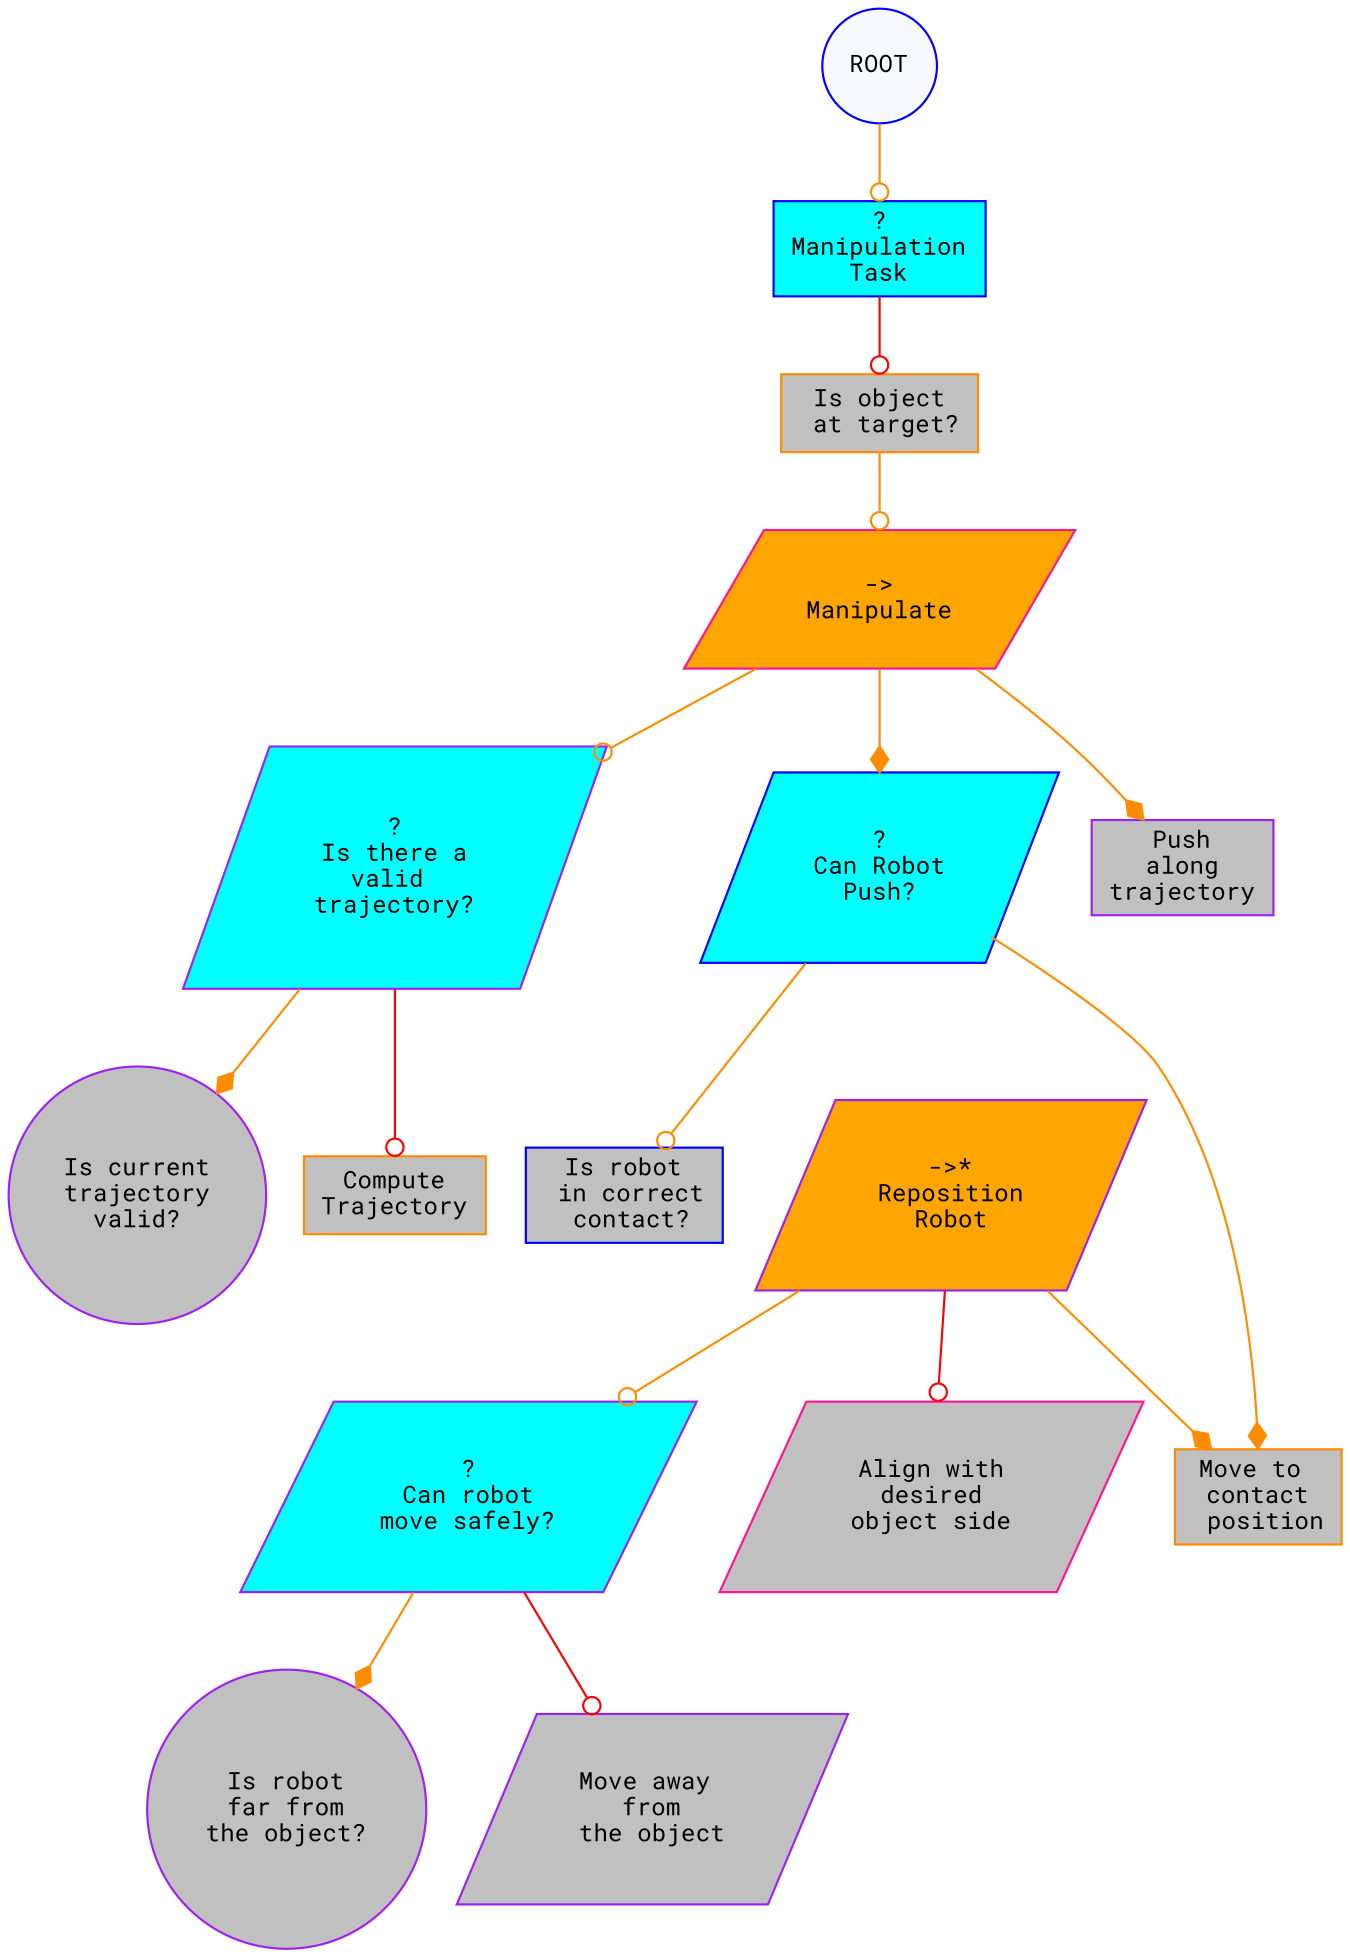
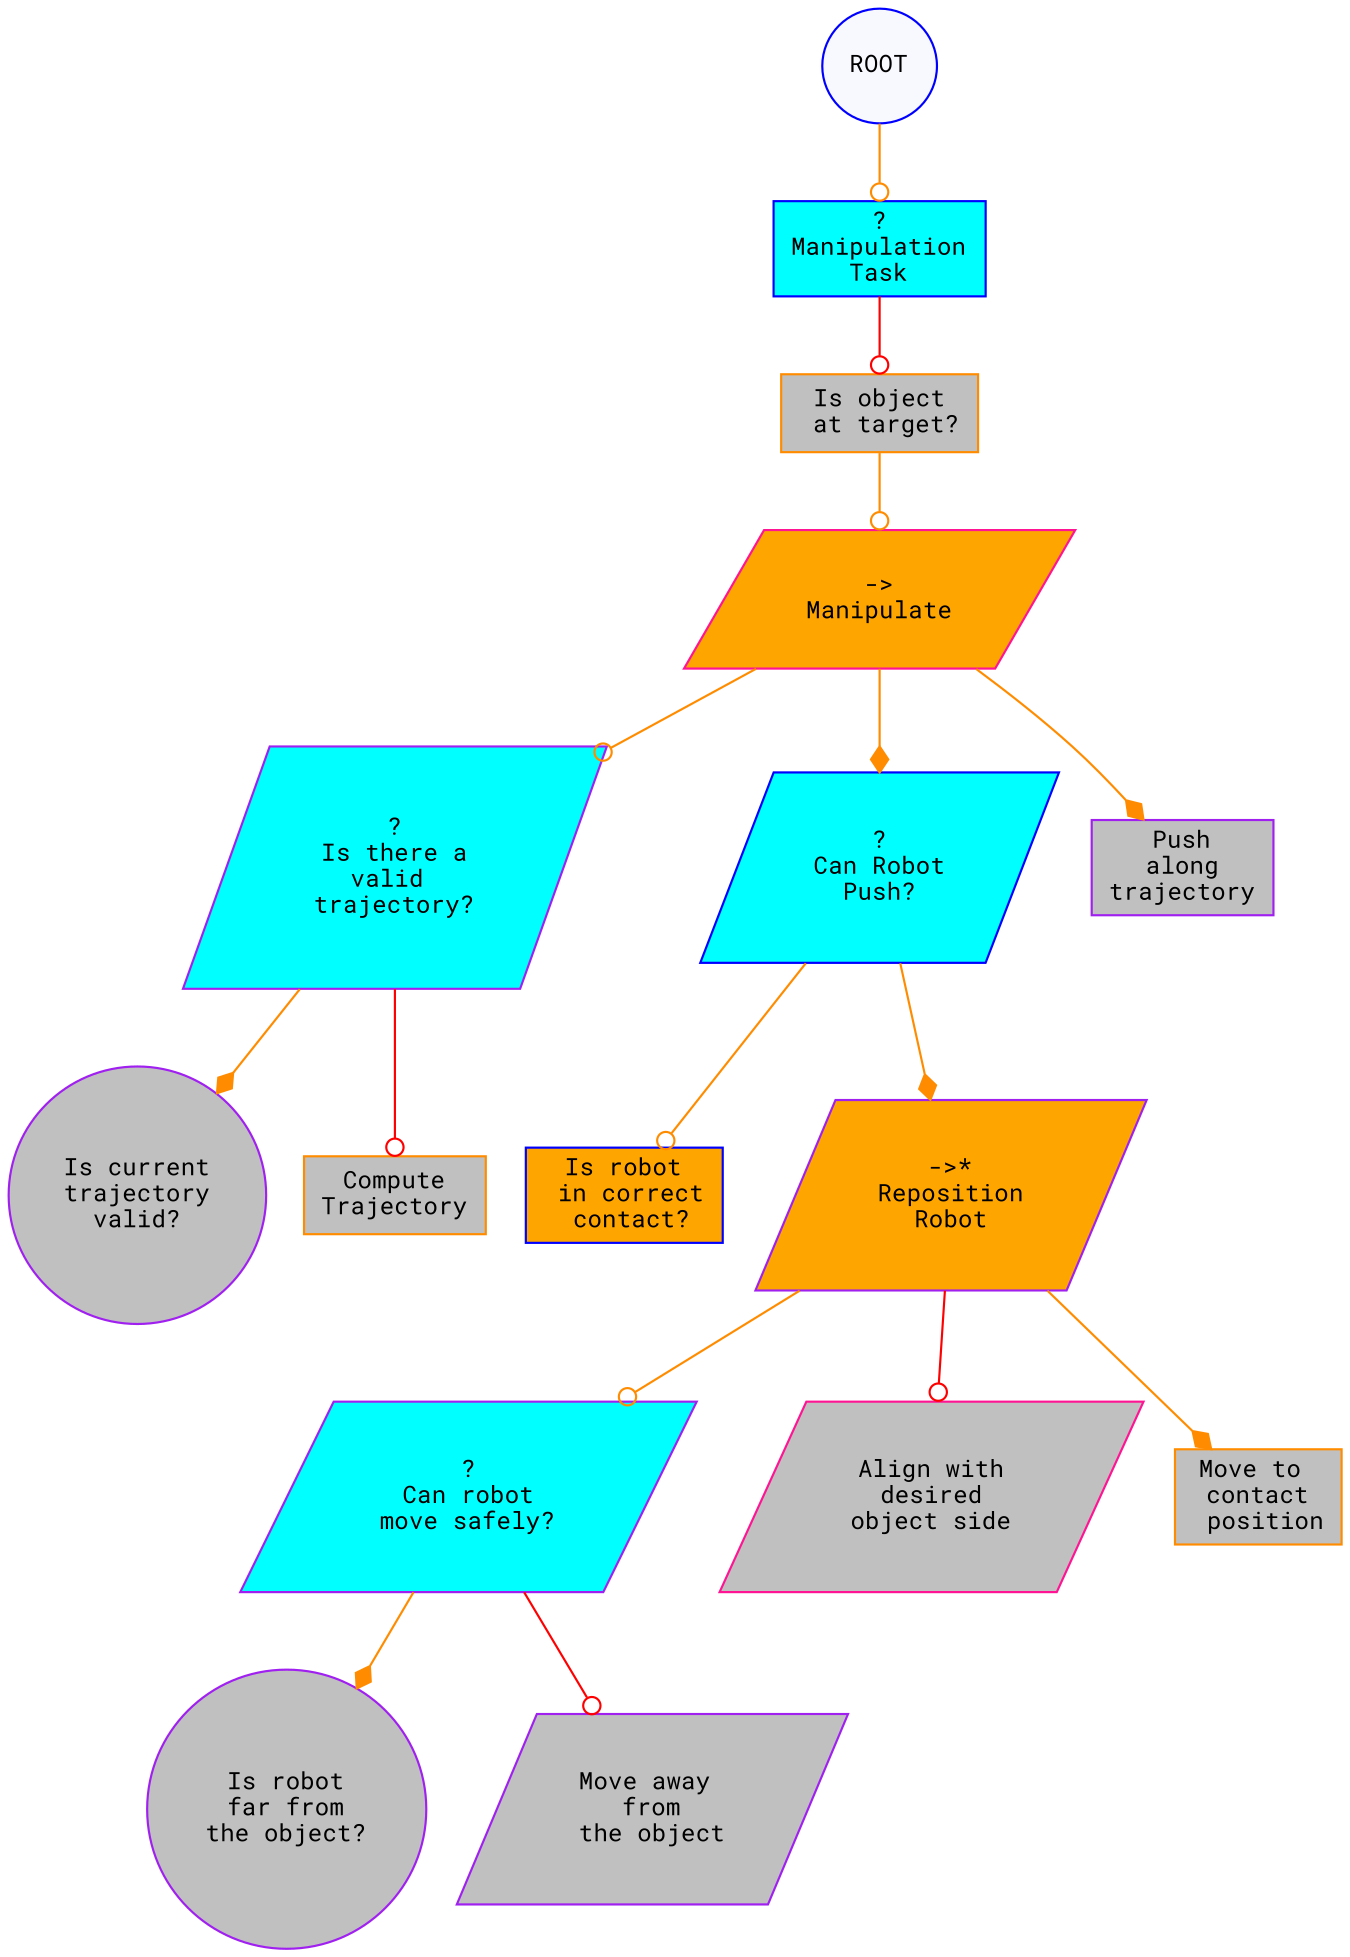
  digraph {
    fontname="Roboto Mono"
    node [color=purple fillcolor=gray fontcolor=black fontname="Roboto Mono" fontsize=11 shape=parallelogram style=filled]
    edge [arrowhead=odot color=darkorange fontname="Roboto Mono"]
    ROOT [color=blue fillcolor=ghostwhite shape=circle]
    "?\nManipulation\nTask" [color=blue fillcolor=cyan shape=box]
    "Is object\n at target?" [color=darkorange shape=box]
    "->\nManipulate" [color=deeppink fillcolor=orange]
    "?\nIs there a\nvalid \ntrajectory?" [fillcolor=cyan]
    "?\nCan Robot\nPush?" [color=blue fillcolor=cyan]
    "Push\nalong\ntrajectory" [shape=box]
    "Is current\ntrajectory\nvalid?" [shape=circle]
    "Compute\nTrajectory" [color=darkorange shape=box]
-   "Is robot\n in correct\n contact?" [color=blue shape=box]
+   "Is robot\n in correct\n contact?" [color=blue fillcolor=orange shape=box]
    "->*\nReposition\nRobot" [fillcolor=orange]
    "?\nCan robot\nmove safely?" [fillcolor=cyan]
    "Align with\n desired \nobject side" [color=deeppink]
    "Move to \ncontact\n position" [color=darkorange shape=box]
    "Is robot\nfar from\nthe object?" [shape=circle]
    "Move away \nfrom\nthe object"
    ROOT -> "?\nManipulation\nTask"
    "?\nManipulation\nTask" -> "Is object\n at target?" [color=red]
    "Is object\n at target?" -> "->\nManipulate"
    "->\nManipulate" -> "?\nIs there a\nvalid \ntrajectory?"
    "->\nManipulate" -> "?\nCan Robot\nPush?" [arrowhead=diamond]
    "->\nManipulate" -> "Push\nalong\ntrajectory" [arrowhead=diamond]
    "?\nIs there a\nvalid \ntrajectory?" -> "Is current\ntrajectory\nvalid?" [arrowhead=diamond]
    "?\nIs there a\nvalid \ntrajectory?" -> "Compute\nTrajectory" [color=red]
    "?\nCan Robot\nPush?" -> "Is robot\n in correct\n contact?"
-   "?\nCan Robot\nPush?" -> "Move to \ncontact\n position" [arrowhead=diamond]
+   "?\nCan Robot\nPush?" -> "->*\nReposition\nRobot" [arrowhead=diamond]
    "->*\nReposition\nRobot" -> "?\nCan robot\nmove safely?"
    "->*\nReposition\nRobot" -> "Align with\n desired \nobject side" [color=red]
    "->*\nReposition\nRobot" -> "Move to \ncontact\n position" [arrowhead=diamond]
    "?\nCan robot\nmove safely?" -> "Is robot\nfar from\nthe object?" [arrowhead=diamond]
    "?\nCan robot\nmove safely?" -> "Move away \nfrom\nthe object" [color=red]
  }
